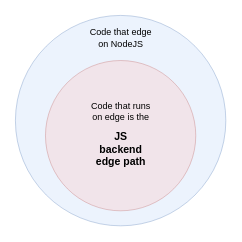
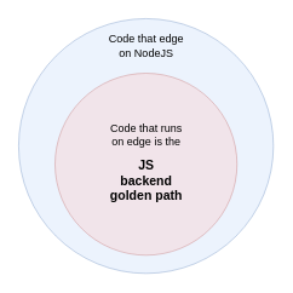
  <mxCell id="0" />
  <mxCell id="1" parent="0" />
  <mxCell id="2" value="" style="ellipse;whiteSpace=wrap;html=1;fillColor=#dae8fc;labelBackgroundColor=#FF5E5E;fillStyle=auto;strokeColor=#6c8ebf;opacity=50;" parent="1" vertex="1"><mxGeometry x="20" y="20" width="280" height="280" as="geometry" /></mxCell>
  <mxCell id="3" value="" style="ellipse;whiteSpace=wrap;html=1;fillStyle=auto;fillColor=#f8cecc;opacity=40;strokeColor=#b85450;" parent="1" vertex="1"><mxGeometry x="60" y="80" width="200" height="200" as="geometry" /></mxCell>
  <mxCell id="4" value="Code that edge&lt;br&gt;on NodeJS" style="text;html=1;align=center;verticalAlign=middle;resizable=0;points=[];autosize=1;strokeColor=none;fillColor=none;" parent="1" vertex="1"><mxGeometry x="110" y="30" width="100" height="40" as="geometry" /></mxCell>
  <mxCell id="5" value="Code that runs&lt;br&gt;on edge is the" style="text;html=1;align=center;verticalAlign=middle;resizable=0;points=[];autosize=1;strokeColor=none;fillColor=none;" parent="1" vertex="1"><mxGeometry x="110" y="128" width="100" height="40" as="geometry" /></mxCell>
- <mxCell id="6" value="JS&lt;br style=&quot;font-size: 14px;&quot;&gt;backend&lt;br style=&quot;font-size: 14px;&quot;&gt;edge path" style="text;html=1;align=center;verticalAlign=middle;resizable=0;points=[];autosize=1;strokeColor=none;fillColor=none;rounded=0;fontStyle=1;fontSize=14;" parent="1" vertex="1"><mxGeometry x="110" y="168" width="100" height="60" as="geometry" /></mxCell>
+ <mxCell id="6" value="JS&lt;br style=&quot;font-size: 14px;&quot;&gt;backend&lt;br style=&quot;font-size: 14px;&quot;&gt;golden path" style="text;html=1;align=center;verticalAlign=middle;resizable=0;points=[];autosize=1;strokeColor=none;fillColor=none;rounded=0;fontStyle=1;fontSize=14;" parent="1" vertex="1"><mxGeometry x="110" y="168" width="100" height="60" as="geometry" /></mxCell>
